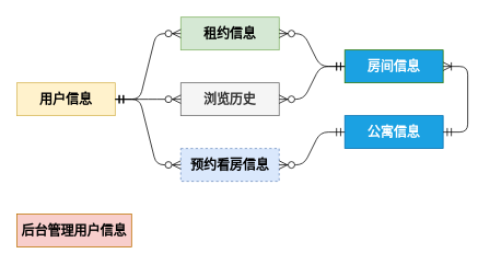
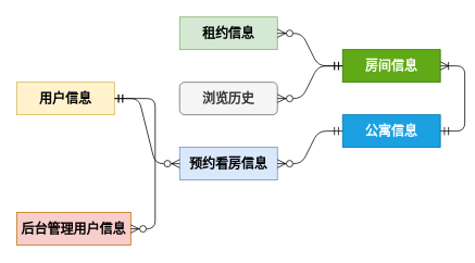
  <mxCell id="0" />
  <mxCell id="1" parent="0" />
  <mxCell id="2" value="用户信息" style="rounded=0;whiteSpace=wrap;html=1;fontSize=16;fillColor=#fff2cc;strokeColor=#d6b656;fontStyle=1" parent="1" vertex="1"><mxGeometry x="20" y="100" width="120" height="40" as="geometry" /></mxCell>
  <mxCell id="3" value="租约信息" style="rounded=0;whiteSpace=wrap;html=1;fontSize=16;fillColor=#d5e8d4;strokeColor=#82b366;fontStyle=1" parent="1" vertex="1"><mxGeometry x="220" y="20" width="120" height="40" as="geometry" /></mxCell>
- <mxCell id="4" value="浏览历史" style="rounded=0;whiteSpace=wrap;html=1;fontSize=16;fillColor=#f5f5f5;strokeColor=#666666;fontStyle=1;fontColor=#333333;" parent="1" vertex="1"><mxGeometry x="220" y="100" width="120" height="40" as="geometry" /></mxCell>
- <mxCell id="5" value="预约看房信息" style="rounded=0;whiteSpace=wrap;html=1;fontSize=16;fillColor=#dae8fc;strokeColor=#6c8ebf;fontStyle=1;dashed=1;" parent="1" vertex="1"><mxGeometry x="220" y="180" width="120" height="40" as="geometry" /></mxCell>
- <mxCell id="6" value="房间信息" style="rounded=0;whiteSpace=wrap;html=1;fontSize=16;fillColor=#1ba1e2;strokeColor=#2D7600;fontStyle=1;fontColor=#ffffff;" parent="1" vertex="1"><mxGeometry x="420" y="60" width="120" height="40" as="geometry" /></mxCell>
+ <mxCell id="4" value="浏览历史" style="whiteSpace=wrap;html=1;fontSize=16;fillColor=#f5f5f5;strokeColor=#666666;fontStyle=1;fontColor=#333333;rounded=1;" parent="1" vertex="1"><mxGeometry x="220" y="100" width="120" height="40" as="geometry" /></mxCell>
+ <mxCell id="5" value="预约看房信息" style="rounded=0;whiteSpace=wrap;html=1;fontSize=16;fillColor=#dae8fc;strokeColor=#6c8ebf;fontStyle=1" parent="1" vertex="1"><mxGeometry x="220" y="180" width="120" height="40" as="geometry" /></mxCell>
+ <mxCell id="6" value="房间信息" style="rounded=0;whiteSpace=wrap;html=1;fontSize=16;fillColor=#60a917;strokeColor=#2D7600;fontStyle=1;fontColor=#ffffff;" parent="1" vertex="1"><mxGeometry x="420" y="60" width="120" height="40" as="geometry" /></mxCell>
  <mxCell id="7" value="公寓信息" style="rounded=0;whiteSpace=wrap;html=1;fontSize=16;fillColor=#1ba1e2;strokeColor=#006EAF;fontStyle=1;fontColor=#ffffff;" parent="1" vertex="1"><mxGeometry x="420" y="140" width="120" height="40" as="geometry" /></mxCell>
  <mxCell id="8" value="后台管理用户信息" style="rounded=0;whiteSpace=wrap;html=1;fontSize=16;fillColor=#f8cecc;strokeColor=#BD7000;fontStyle=1;fontColor=#000000;" parent="1" vertex="1"><mxGeometry x="20" y="260" width="140" height="40" as="geometry" /></mxCell>
- <mxCell id="9" value="" style="edgeStyle=entityRelationEdgeStyle;fontSize=12;html=1;endArrow=ERzeroToMany;startArrow=ERmandOne;rounded=1;startSize=8;endSize=8;" parent="1" source="2" target="3" edge="1"><mxGeometry width="100" height="100" relative="1" as="geometry"><mxPoint x="90" y="190" as="sourcePoint" /><mxPoint x="190" y="90" as="targetPoint" /></mxGeometry></mxCell>
- <mxCell id="10" value="" style="edgeStyle=entityRelationEdgeStyle;fontSize=12;html=1;endArrow=ERzeroToMany;startArrow=ERmandOne;rounded=1;startSize=8;endSize=8;" parent="1" source="2" target="4" edge="1"><mxGeometry width="100" height="100" relative="1" as="geometry"><mxPoint x="150" y="130" as="sourcePoint" /><mxPoint x="230" y="50" as="targetPoint" /></mxGeometry></mxCell>
+ <mxCell id="9" value="" style="edgeStyle=entityRelationEdgeStyle;fontSize=12;html=1;endArrow=ERzeroToMany;startArrow=ERmandOne;rounded=1;startSize=8;endSize=8;" parent="1" source="2" target="8" edge="1"><mxGeometry width="100" height="100" relative="1" as="geometry"><mxPoint x="90" y="190" as="sourcePoint" /><mxPoint x="190" y="90" as="targetPoint" /></mxGeometry></mxCell>
  <mxCell id="11" value="" style="edgeStyle=entityRelationEdgeStyle;fontSize=12;html=1;endArrow=ERzeroToMany;startArrow=ERmandOne;rounded=1;startSize=8;endSize=8;" parent="1" source="2" target="5" edge="1"><mxGeometry width="100" height="100" relative="1" as="geometry"><mxPoint x="150" y="130" as="sourcePoint" /><mxPoint x="230" y="130" as="targetPoint" /></mxGeometry></mxCell>
  <mxCell id="12" value="" style="edgeStyle=entityRelationEdgeStyle;fontSize=12;html=1;endArrow=ERzeroToMany;startArrow=ERmandOne;rounded=1;startSize=8;endSize=8;" parent="1" source="6" target="3" edge="1"><mxGeometry width="100" height="100" relative="1" as="geometry"><mxPoint x="150" y="130" as="sourcePoint" /><mxPoint x="230" y="50" as="targetPoint" /></mxGeometry></mxCell>
  <mxCell id="13" value="" style="edgeStyle=entityRelationEdgeStyle;fontSize=12;html=1;endArrow=ERzeroToMany;startArrow=ERmandOne;rounded=1;startSize=8;endSize=8;" parent="1" source="6" target="4" edge="1"><mxGeometry width="100" height="100" relative="1" as="geometry"><mxPoint x="430" y="90" as="sourcePoint" /><mxPoint x="350" y="50" as="targetPoint" /></mxGeometry></mxCell>
  <mxCell id="14" value="" style="edgeStyle=entityRelationEdgeStyle;fontSize=12;html=1;endArrow=ERzeroToMany;startArrow=ERmandOne;rounded=1;startSize=8;endSize=8;" parent="1" source="7" target="5" edge="1"><mxGeometry width="100" height="100" relative="1" as="geometry"><mxPoint x="430" y="90" as="sourcePoint" /><mxPoint x="350" y="130" as="targetPoint" /></mxGeometry></mxCell>
  <mxCell id="15" value="" style="edgeStyle=entityRelationEdgeStyle;fontSize=12;html=1;endArrow=ERoneToMany;startArrow=ERmandOne;rounded=1;startSize=8;endSize=8;endFill=0;" parent="1" source="7" target="6" edge="1"><mxGeometry width="100" height="100" relative="1" as="geometry"><mxPoint x="430" y="170" as="sourcePoint" /><mxPoint x="350" y="210" as="targetPoint" /></mxGeometry></mxCell>
